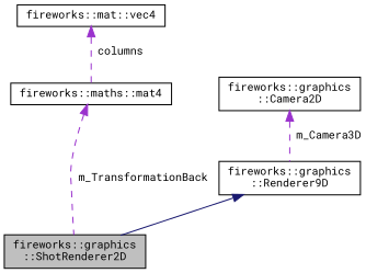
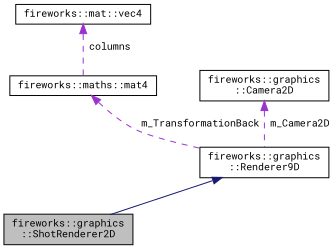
  digraph {
    fontname="Roboto Mono"
    node [color=black fillcolor=white fontname="Roboto Mono" fontsize=10 shape=record style=filled]
    edge [color=darkorchid3 dir=back fontname="Roboto Mono" fontsize=10 labelfontname=Helvetica labelfontsize=10 style=dashed]
    n1 [fillcolor=grey75 fontcolor=black height=0.2 label="fireworks::graphics\l::ShotRenderer2D" width=0.4]
    n2 [height=0.2 label="fireworks::graphics\l::Renderer9D" width=0.4]
    n3 [height=0.2 label="fireworks::maths::mat4" width=0.4]
    n4 [height=0.2 label="fireworks::mat::vec4" width=0.4]
    n5 [height=0.2 label="fireworks::graphics\l::Camera2D" width=0.4]
    n2 -> n1 [color=midnightblue style=solid]
-   n3 -> n1 [label=" m_TransformationBack"]
+   n3 -> n2 [label=" m_TransformationBack"]
    n4 -> n3 [label=" columns"]
-   n5 -> n2 [label=" m_Camera3D"]
+   n5 -> n2 [label=" m_Camera2D"]
  }
